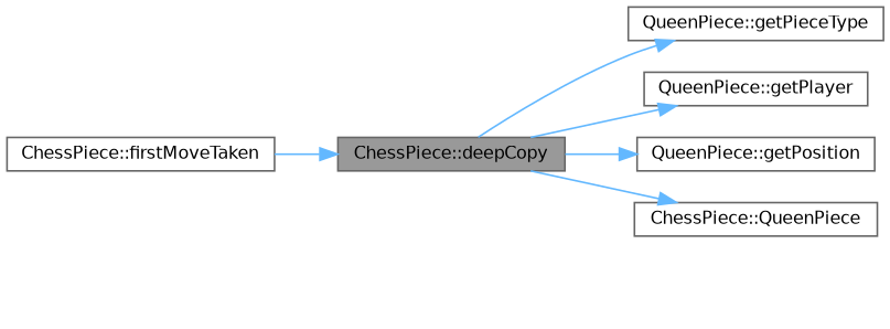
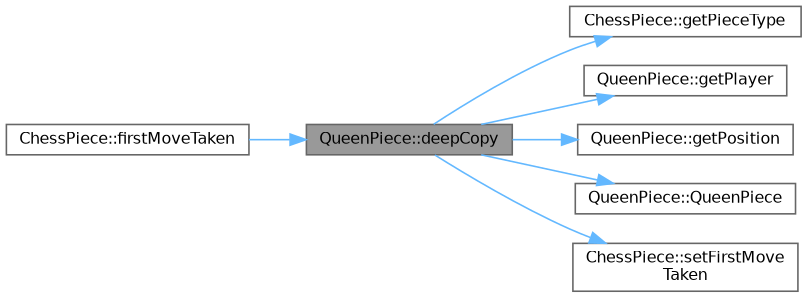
  digraph {
    rankdir=LR
    node [color=grey40 fillcolor=white fontname=Helvetica fontsize=10 shape=box style=filled]
    edge [color=steelblue1 fontname=Helvetica fontsize=10 labelfontname=Helvetica labelfontsize=10 style=solid]
-   n1 [color=gray40 fillcolor=grey60 fontcolor=black height=0.2 label="ChessPiece::deepCopy" width=0.4]
-   n2 [height=0.2 label="QueenPiece::getPieceType" width=0.4]
+   n1 [color=gray40 fillcolor=grey60 fontcolor=black height=0.2 label="QueenPiece::deepCopy" width=0.4]
+   n2 [height=0.2 label="ChessPiece::getPieceType" width=0.4]
    n3 [height=0.2 label="QueenPiece::getPlayer" width=0.4]
    n4 [height=0.2 label="QueenPiece::getPosition" width=0.4]
-   n5 [height=0.2 label="ChessPiece::QueenPiece" width=0.4]
+   n5 [height=0.2 label="QueenPiece::QueenPiece" width=0.4]
+   n6 [height=0.2 label="ChessPiece::setFirstMove\lTaken" width=0.4]
    n7 [height=0.2 label="ChessPiece::firstMoveTaken" width=0.4]
    n1 -> n2
    n1 -> n3
    n1 -> n4
    n1 -> n5
+   n1 -> n6
    n7 -> n1
  }
